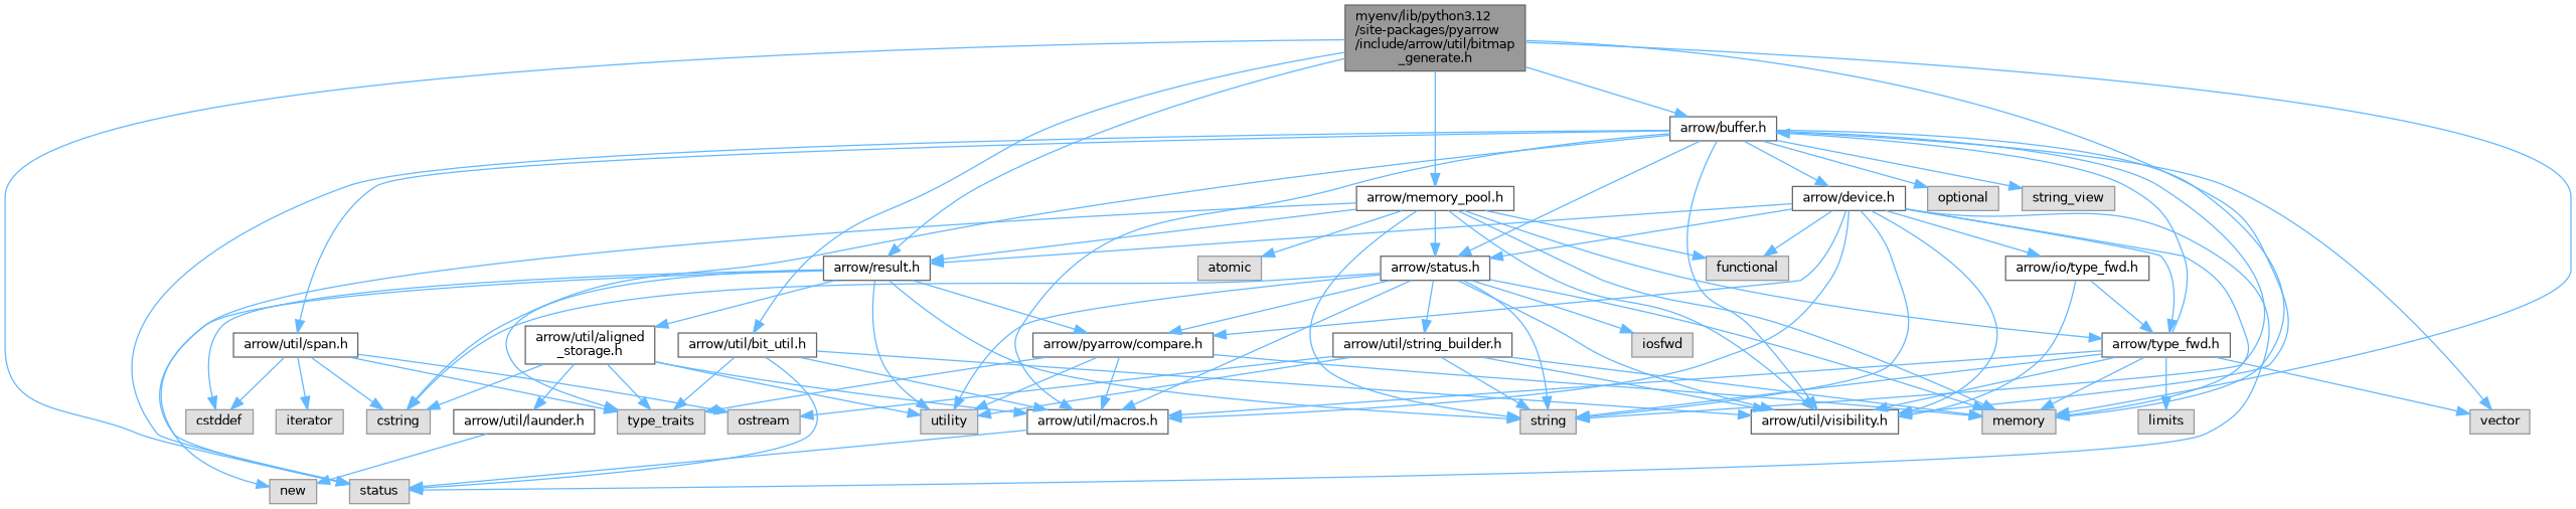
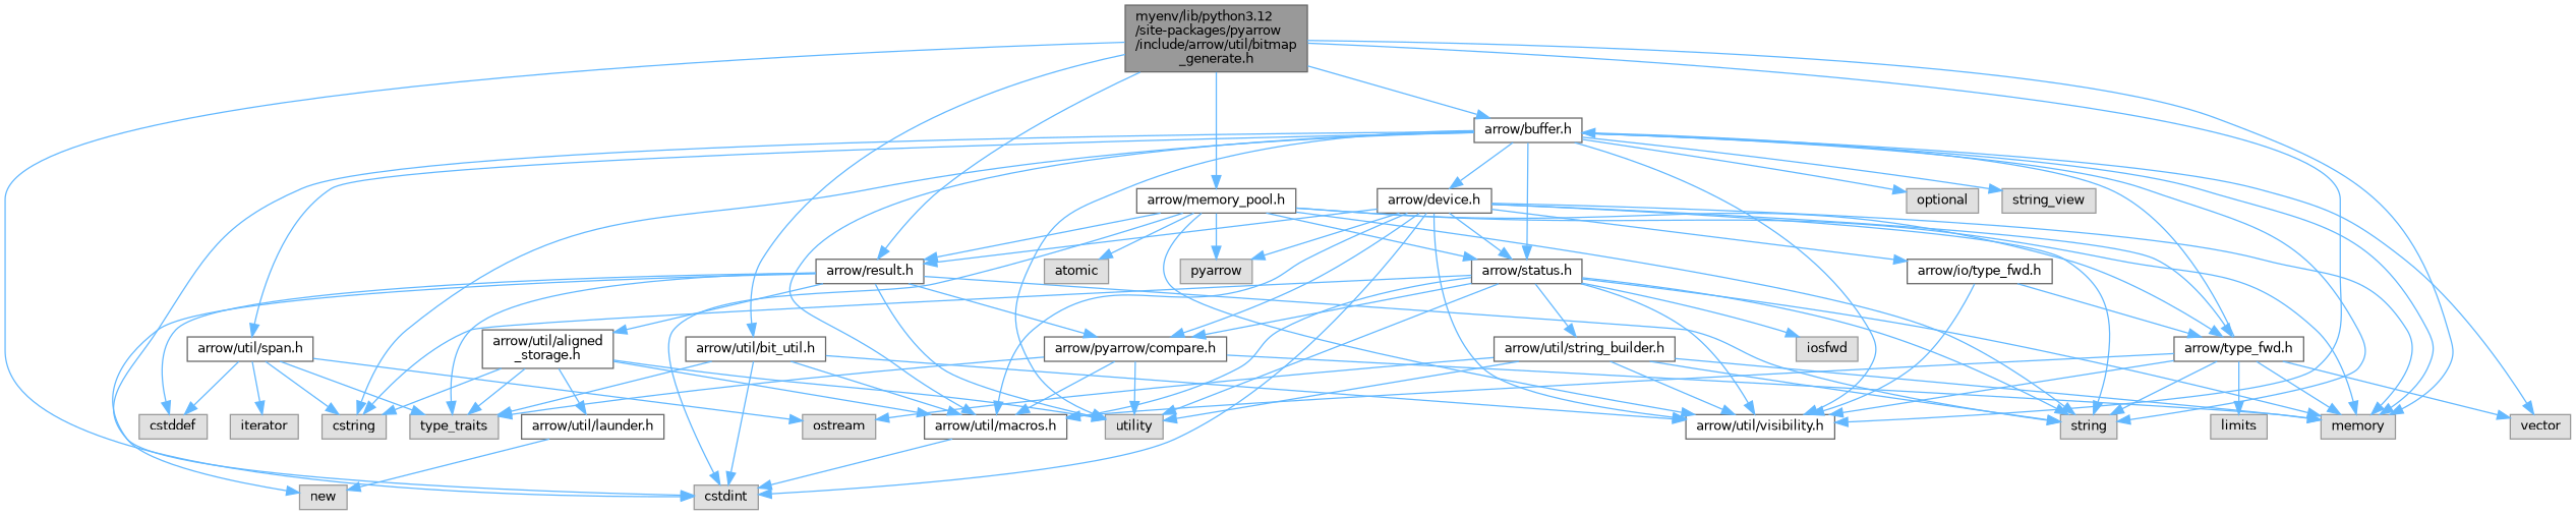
  digraph {
    node [color=grey60 fillcolor="#E0E0E0" fontname=Helvetica fontsize=10 shape=box style=filled]
    edge [color=steelblue1 fontname=Helvetica fontsize=10 labelfontname=Helvetica labelfontsize=10 style=solid]
    n1 [color=gray40 fillcolor=grey60 fontcolor=black height=0.2 label="myenv/lib/python3.12\l/site-packages/pyarrow\l/include/arrow/util/bitmap\l_generate.h" width=0.4]
-   n2 [height=0.2 label=status width=0.4]
+   n2 [height=0.2 label=cstdint width=0.4]
    n3 [height=0.2 label=memory width=0.4]
    n4 [color=grey40 fillcolor=white height=0.2 label="arrow/buffer.h" width=0.4]
    n5 [color=grey40 fillcolor=white height=0.2 label="arrow/util/visibility.h" width=0.4]
    n6 [color=grey40 fillcolor=white height=0.2 label="arrow/result.h" width=0.4]
    n7 [color=grey40 fillcolor=white height=0.2 label="arrow/memory_pool.h" width=0.4]
    n8 [color=grey40 fillcolor=white height=0.2 label="arrow/util/bit_util.h" width=0.4]
    n9 [height=0.2 label=cstring width=0.4]
    n10 [height=0.2 label=optional width=0.4]
    n11 [height=0.2 label=string width=0.4]
    n12 [height=0.2 label=string_view width=0.4]
    n13 [height=0.2 label=utility width=0.4]
    n14 [height=0.2 label=vector width=0.4]
    n15 [color=grey40 fillcolor=white height=0.2 label="arrow/device.h" width=0.4]
    n16 [color=grey40 fillcolor=white height=0.2 label="arrow/util/macros.h" width=0.4]
    n17 [color=grey40 fillcolor=white height=0.2 label="arrow/status.h" width=0.4]
    n18 [color=grey40 fillcolor=white height=0.2 label="arrow/util/span.h" width=0.4]
    n19 [color=grey40 fillcolor=white height=0.2 label="arrow/pyarrow/compare.h" width=0.4]
    n20 [height=0.2 label=cstddef width=0.4]
    n21 [height=0.2 label=new width=0.4]
    n22 [height=0.2 label=type_traits width=0.4]
    n23 [color=grey40 fillcolor=white height=0.2 label="arrow/util/aligned\l_storage.h" width=0.4]
    n24 [color=grey40 fillcolor=white height=0.2 label="arrow/type_fwd.h" width=0.4]
-   n25 [height=0.2 label=functional width=0.4]
+   n25 [height=0.2 label=pyarrow width=0.4]
    n26 [height=0.2 label=atomic width=0.4]
    n27 [color=grey40 fillcolor=white height=0.2 label="arrow/io/type_fwd.h" width=0.4]
    n28 [height=0.2 label=limits width=0.4]
    n29 [height=0.2 label=iosfwd width=0.4]
    n30 [color=grey40 fillcolor=white height=0.2 label="arrow/util/string_builder.h" width=0.4]
    n31 [height=0.2 label=ostream width=0.4]
    n32 [height=0.2 label=iterator width=0.4]
    n33 [color=grey40 fillcolor=white height=0.2 label="arrow/util/launder.h" width=0.4]
    n1 -> n2
    n1 -> n3
    n1 -> n4
    n1 -> n5
    n1 -> n6
    n1 -> n7
    n1 -> n8
    n4 -> n2
    n4 -> n3
    n4 -> n5
    n4 -> n9
    n4 -> n10
    n4 -> n11
    n4 -> n12
+   n4 -> n13
    n4 -> n14
    n4 -> n15
    n4 -> n16
    n4 -> n17
    n4 -> n18
    n6 -> n11
    n6 -> n13
    n6 -> n19
    n6 -> n20
    n6 -> n21
    n6 -> n22
    n6 -> n23
    n7 -> n2
    n7 -> n3
    n7 -> n5
    n7 -> n6
    n7 -> n11
    n7 -> n17
    n7 -> n24
    n7 -> n25
    n7 -> n26
    n8 -> n2
    n8 -> n5
    n8 -> n16
    n8 -> n22
    n15 -> n2
    n15 -> n3
    n15 -> n5
    n15 -> n6
    n15 -> n11
    n15 -> n16
    n15 -> n17
    n15 -> n19
    n15 -> n24
    n15 -> n25
    n15 -> n27
    n16 -> n2
    n17 -> n3
    n17 -> n5
    n17 -> n9
    n17 -> n11
    n17 -> n13
    n17 -> n16
    n17 -> n19
    n17 -> n29
    n17 -> n30
    n18 -> n9
    n18 -> n20
    n18 -> n22
    n18 -> n31
    n18 -> n32
    n19 -> n3
    n19 -> n13
    n19 -> n16
    n19 -> n22
    n23 -> n9
    n23 -> n13
    n23 -> n16
    n23 -> n22
    n23 -> n33
    n24 -> n3
    n24 -> n4
    n24 -> n5
    n24 -> n11
    n24 -> n14
    n24 -> n16
    n24 -> n28
    n27 -> n5
    n27 -> n24
    n30 -> n3
    n30 -> n5
    n30 -> n11
    n30 -> n13
    n30 -> n31
    n33 -> n21
  }
